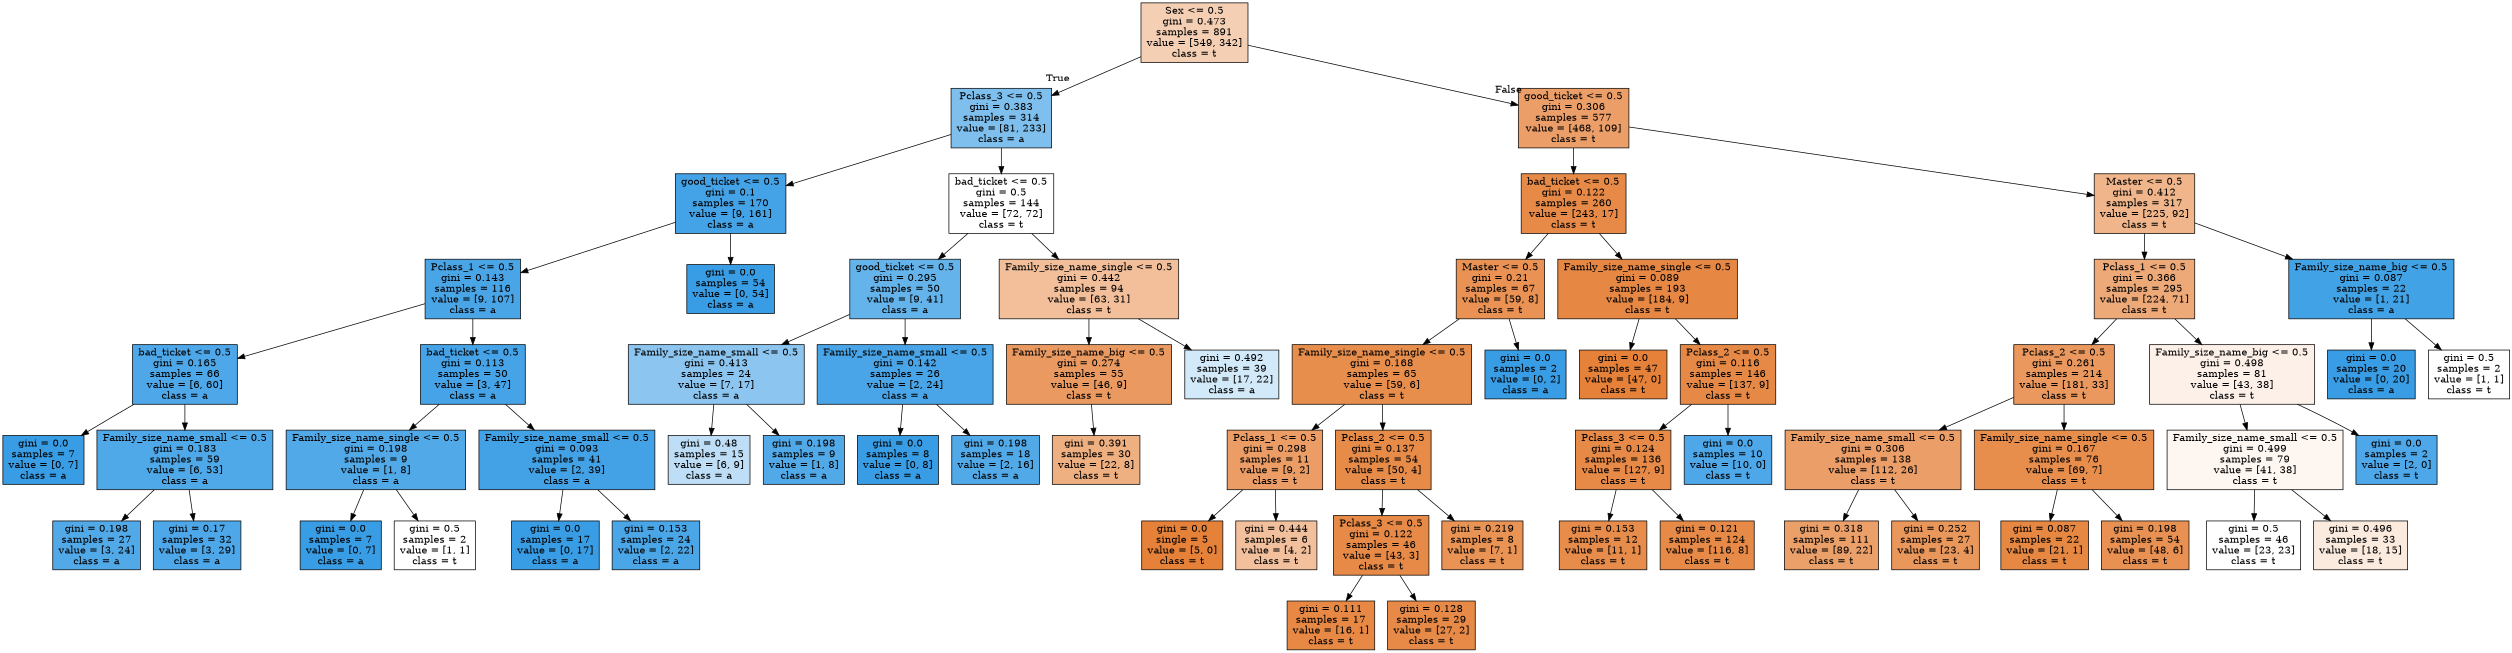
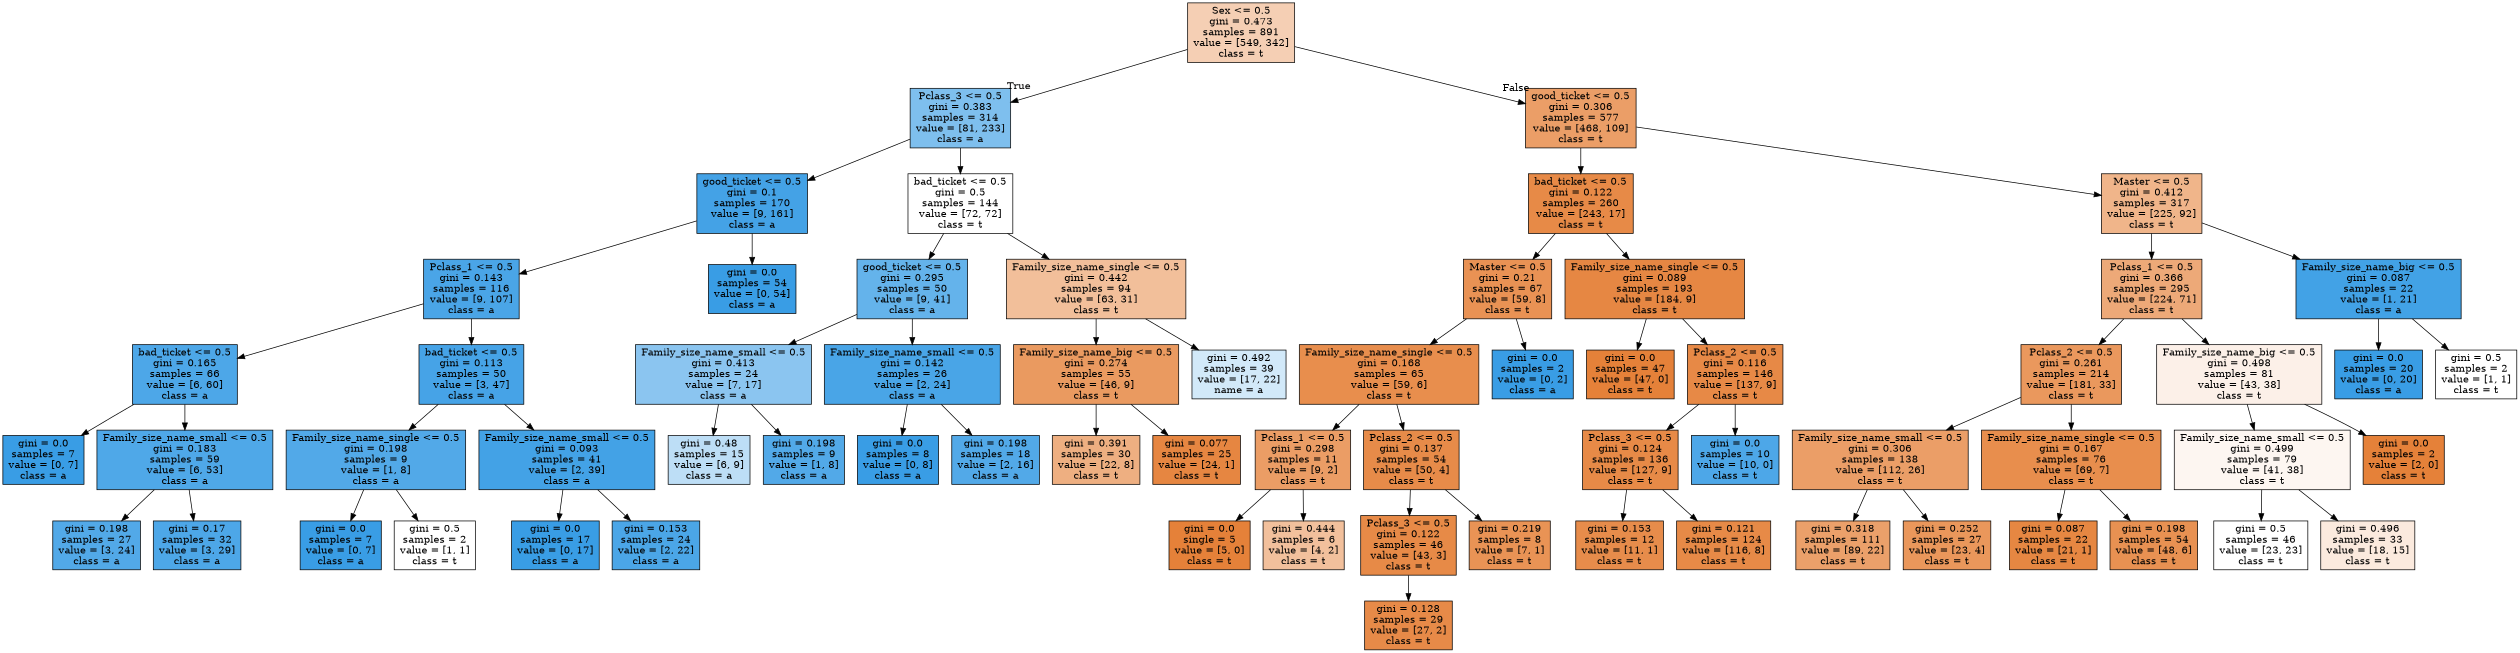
  digraph {
    node [color=black fillcolor="#399de5" shape=box style=filled]
    n1 [fillcolor="#f5cfb4" label="Sex <= 0.5\ngini = 0.473\nsamples = 891\nvalue = [549, 342]\nclass = t"]
    n2 [fillcolor="#7ebfee" label="Pclass_3 <= 0.5\ngini = 0.383\nsamples = 314\nvalue = [81, 233]\nclass = a"]
    n3 [fillcolor="#eb9e67" label="good_ticket <= 0.5\ngini = 0.306\nsamples = 577\nvalue = [468, 109]\nclass = t"]
    n4 [fillcolor="#44a2e6" label="good_ticket <= 0.5\ngini = 0.1\nsamples = 170\nvalue = [9, 161]\nclass = a"]
    n5 [fillcolor="#ffffff" label="bad_ticket <= 0.5\ngini = 0.5\nsamples = 144\nvalue = [72, 72]\nclass = t"]
    n6 [fillcolor="#e78a47" label="bad_ticket <= 0.5\ngini = 0.122\nsamples = 260\nvalue = [243, 17]\nclass = t"]
    n7 [fillcolor="#f0b58a" label="Master <= 0.5\ngini = 0.412\nsamples = 317\nvalue = [225, 92]\nclass = t"]
    n8 [fillcolor="#4aa5e7" label="Pclass_1 <= 0.5\ngini = 0.143\nsamples = 116\nvalue = [9, 107]\nclass = a"]
    n9 [label="gini = 0.0\nsamples = 54\nvalue = [0, 54]\nclass = a"]
    n10 [fillcolor="#64b3eb" label="good_ticket <= 0.5\ngini = 0.295\nsamples = 50\nvalue = [9, 41]\nclass = a"]
    n11 [fillcolor="#f2bf9a" label="Family_size_name_single <= 0.5\ngini = 0.442\nsamples = 94\nvalue = [63, 31]\nclass = t"]
    n12 [fillcolor="#4da7e8" label="bad_ticket <= 0.5\ngini = 0.165\nsamples = 66\nvalue = [6, 60]\nclass = a"]
    n13 [fillcolor="#46a3e7" label="bad_ticket <= 0.5\ngini = 0.113\nsamples = 50\nvalue = [3, 47]\nclass = a"]
    n14 [label="gini = 0.0\nsamples = 7\nvalue = [0, 7]\nclass = a"]
    n15 [fillcolor="#4fa8e8" label="Family_size_name_small <= 0.5\ngini = 0.183\nsamples = 59\nvalue = [6, 53]\nclass = a"]
    n16 [fillcolor="#52a9e8" label="Family_size_name_single <= 0.5\ngini = 0.198\nsamples = 9\nvalue = [1, 8]\nclass = a"]
    n17 [fillcolor="#43a2e6" label="Family_size_name_small <= 0.5\ngini = 0.093\nsamples = 41\nvalue = [2, 39]\nclass = a"]
    n18 [fillcolor="#52a9e8" label="gini = 0.198\nsamples = 27\nvalue = [3, 24]\nclass = a"]
    n19 [fillcolor="#4da7e8" label="gini = 0.17\nsamples = 32\nvalue = [3, 29]\nclass = a"]
    n20 [label="gini = 0.0\nsamples = 7\nvalue = [0, 7]\nclass = a"]
    n21 [fillcolor="#ffffff" label="gini = 0.5\nsamples = 2\nvalue = [1, 1]\nclass = t"]
    n22 [label="gini = 0.0\nsamples = 17\nvalue = [0, 17]\nclass = a"]
    n23 [fillcolor="#4ba6e7" label="gini = 0.153\nsamples = 24\nvalue = [2, 22]\nclass = a"]
    n24 [fillcolor="#8bc5f0" label="Family_size_name_small <= 0.5\ngini = 0.413\nsamples = 24\nvalue = [7, 17]\nclass = a"]
    n25 [fillcolor="#49a5e7" label="Family_size_name_small <= 0.5\ngini = 0.142\nsamples = 26\nvalue = [2, 24]\nclass = a"]
    n26 [fillcolor="#ea9a60" label="Family_size_name_big <= 0.5\ngini = 0.274\nsamples = 55\nvalue = [46, 9]\nclass = t"]
-   n27 [fillcolor="#d2e9f9" label="gini = 0.492\nsamples = 39\nvalue = [17, 22]\nclass = a"]
+   n27 [fillcolor="#d2e9f9" label="gini = 0.492\nsamples = 39\nvalue = [17, 22]\nname = a"]
    n28 [fillcolor="#bddef6" label="gini = 0.48\nsamples = 15\nvalue = [6, 9]\nclass = a"]
    n29 [fillcolor="#52a9e8" label="gini = 0.198\nsamples = 9\nvalue = [1, 8]\nclass = a"]
    n30 [label="gini = 0.0\nsamples = 8\nvalue = [0, 8]\nclass = a"]
    n31 [fillcolor="#52a9e8" label="gini = 0.198\nsamples = 18\nvalue = [2, 16]\nclass = a"]
    n32 [fillcolor="#eeaf81" label="gini = 0.391\nsamples = 30\nvalue = [22, 8]\nclass = t"]
+   n33 [fillcolor="#e68641" label="gini = 0.077\nsamples = 25\nvalue = [24, 1]\nclass = t"]
    n34 [fillcolor="#e99254" label="Master <= 0.5\ngini = 0.21\nsamples = 67\nvalue = [59, 8]\nclass = t"]
    n35 [fillcolor="#e68743" label="Family_size_name_single <= 0.5\ngini = 0.089\nsamples = 193\nvalue = [184, 9]\nclass = t"]
    n36 [fillcolor="#eda978" label="Pclass_1 <= 0.5\ngini = 0.366\nsamples = 295\nvalue = [224, 71]\nclass = t"]
    n37 [fillcolor="#42a2e6" label="Family_size_name_big <= 0.5\ngini = 0.087\nsamples = 22\nvalue = [1, 21]\nclass = a"]
    n38 [fillcolor="#e88e4d" label="Family_size_name_single <= 0.5\ngini = 0.168\nsamples = 65\nvalue = [59, 6]\nclass = t"]
    n39 [label="gini = 0.0\nsamples = 2\nvalue = [0, 2]\nclass = a"]
    n40 [fillcolor="#e58139" label="gini = 0.0\nsamples = 47\nvalue = [47, 0]\nclass = t"]
    n41 [fillcolor="#e78946" label="Pclass_2 <= 0.5\ngini = 0.116\nsamples = 146\nvalue = [137, 9]\nclass = t"]
    n42 [fillcolor="#eb9d65" label="Pclass_1 <= 0.5\ngini = 0.298\nsamples = 11\nvalue = [9, 2]\nclass = t"]
    n43 [fillcolor="#e78b49" label="Pclass_2 <= 0.5\ngini = 0.137\nsamples = 54\nvalue = [50, 4]\nclass = t"]
    n44 [fillcolor="#e58139" label="gini = 0.0\nsingle = 5\nvalue = [5, 0]\nclass = t"]
    n45 [fillcolor="#f2c09c" label="gini = 0.444\nsamples = 6\nvalue = [4, 2]\nclass = t"]
    n46 [fillcolor="#e78a47" label="Pclass_3 <= 0.5\ngini = 0.122\nsamples = 46\nvalue = [43, 3]\nclass = t"]
    n47 [fillcolor="#e99355" label="gini = 0.219\nsamples = 8\nvalue = [7, 1]\nclass = t"]
-   n48 [fillcolor="#e78945" label="gini = 0.111\nsamples = 17\nvalue = [16, 1]\nclass = t"]
    n49 [fillcolor="#e78a48" label="gini = 0.128\nsamples = 29\nvalue = [27, 2]\nclass = t"]
    n50 [fillcolor="#e78a47" label="Pclass_3 <= 0.5\ngini = 0.124\nsamples = 136\nvalue = [127, 9]\nclass = t"]
    n51 [fillcolor="#4da7e8" label="gini = 0.0\nsamples = 10\nvalue = [10, 0]\nclass = t"]
    n52 [fillcolor="#e78c4b" label="gini = 0.153\nsamples = 12\nvalue = [11, 1]\nclass = t"]
    n53 [fillcolor="#e78a47" label="gini = 0.121\nsamples = 124\nvalue = [116, 8]\nclass = t"]
    n54 [fillcolor="#ea985d" label="Pclass_2 <= 0.5\ngini = 0.261\nsamples = 214\nvalue = [181, 33]\nclass = t"]
    n55 [fillcolor="#fcf0e8" label="Family_size_name_big <= 0.5\ngini = 0.498\nsamples = 81\nvalue = [43, 38]\nclass = t"]
    n56 [label="gini = 0.0\nsamples = 20\nvalue = [0, 20]\nclass = a"]
    n57 [fillcolor="#ffffff" label="gini = 0.5\nsamples = 2\nvalue = [1, 1]\nclass = t"]
    n58 [fillcolor="#eb9e67" label="Family_size_name_small <= 0.5\ngini = 0.306\nsamples = 138\nvalue = [112, 26]\nclass = t"]
    n59 [fillcolor="#e88e4d" label="Family_size_name_single <= 0.5\ngini = 0.167\nsamples = 76\nvalue = [69, 7]\nclass = t"]
    n60 [fillcolor="#fdf6f1" label="Family_size_name_small <= 0.5\ngini = 0.499\nsamples = 79\nvalue = [41, 38]\nclass = t"]
-   n61 [fillcolor="#4da7e8" label="gini = 0.0\nsamples = 2\nvalue = [2, 0]\nclass = t"]
+   n61 [fillcolor="#e58139" label="gini = 0.0\nsamples = 2\nvalue = [2, 0]\nclass = t"]
    n62 [fillcolor="#eba06a" label="gini = 0.318\nsamples = 111\nvalue = [89, 22]\nclass = t"]
    n63 [fillcolor="#ea975b" label="gini = 0.252\nsamples = 27\nvalue = [23, 4]\nclass = t"]
    n64 [fillcolor="#e68742" label="gini = 0.087\nsamples = 22\nvalue = [21, 1]\nclass = t"]
    n65 [fillcolor="#e89152" label="gini = 0.198\nsamples = 54\nvalue = [48, 6]\nclass = t"]
    n66 [fillcolor="#ffffff" label="gini = 0.5\nsamples = 46\nvalue = [23, 23]\nclass = t"]
    n67 [fillcolor="#fbeade" label="gini = 0.496\nsamples = 33\nvalue = [18, 15]\nclass = t"]
    n1 -> n2 [headlabel=True labelangle=45 labeldistance=2.5]
    n1 -> n3 [headlabel=False labelangle=-45 labeldistance=2.5]
    n2 -> n4
    n2 -> n5
    n3 -> n6
    n3 -> n7
    n4 -> n8
    n4 -> n9
    n5 -> n10
    n5 -> n11
    n6 -> n34
    n6 -> n35
    n7 -> n36
    n7 -> n37
    n8 -> n12
    n8 -> n13
    n10 -> n24
    n10 -> n25
    n11 -> n26
    n11 -> n27
    n12 -> n14
    n12 -> n15
    n13 -> n16
    n13 -> n17
    n15 -> n18
    n15 -> n19
    n16 -> n20
    n16 -> n21
    n17 -> n22
    n17 -> n23
    n24 -> n28
    n24 -> n29
    n25 -> n30
    n25 -> n31
    n26 -> n32
+   n26 -> n33
    n34 -> n38
    n34 -> n39
    n35 -> n40
    n35 -> n41
    n36 -> n54
    n36 -> n55
    n37 -> n56
    n37 -> n57
    n38 -> n42
    n38 -> n43
    n41 -> n50
    n41 -> n51
    n42 -> n44
    n42 -> n45
    n43 -> n46
    n43 -> n47
-   n46 -> n48
    n46 -> n49
    n50 -> n52
    n50 -> n53
    n54 -> n58
    n54 -> n59
    n55 -> n60
    n55 -> n61
    n58 -> n62
    n58 -> n63
    n59 -> n64
    n59 -> n65
    n60 -> n66
    n60 -> n67
  }
